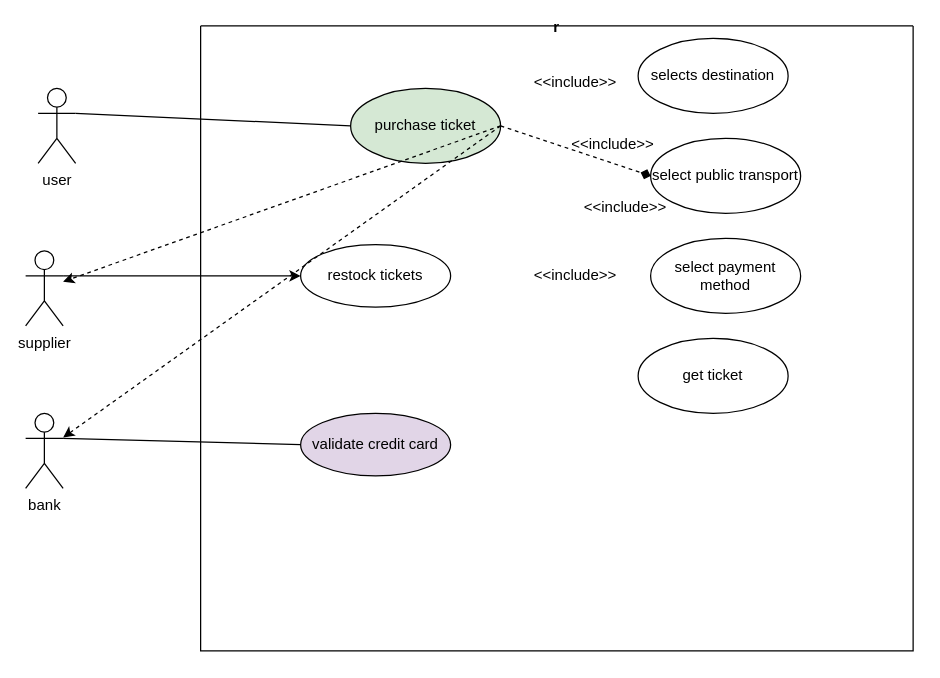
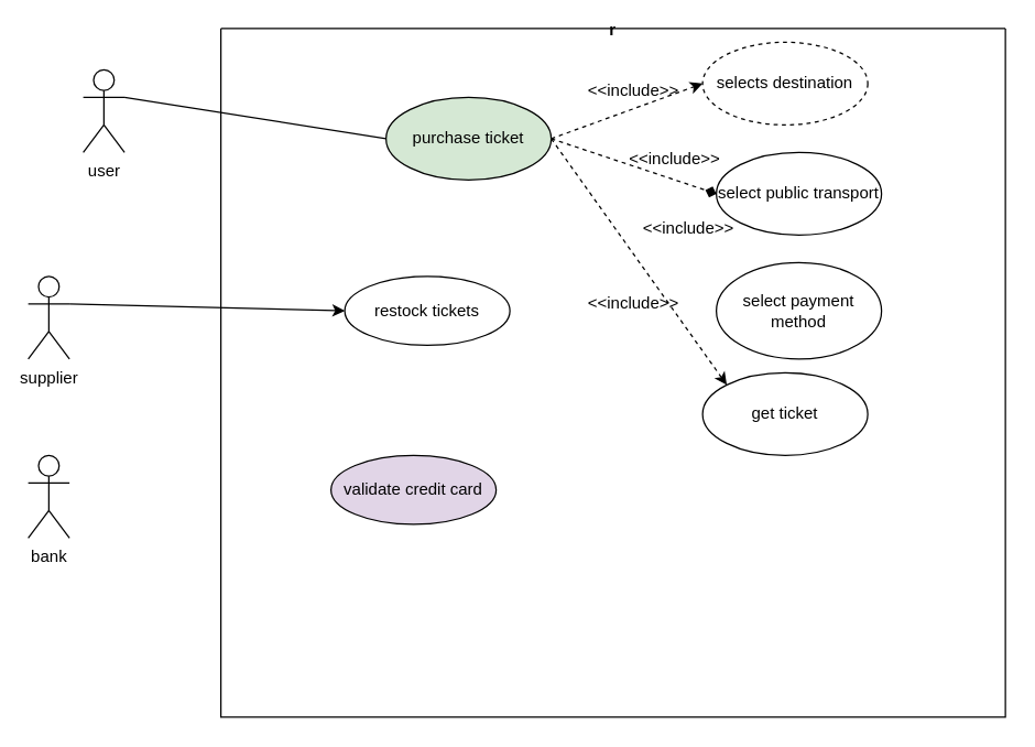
  <mxCell id="0" />
  <mxCell id="1" parent="0" />
- <mxCell id="2" value="user" style="shape=umlActor;verticalLabelPosition=bottom;verticalAlign=top;html=1;outlineConnect=0;" parent="1" vertex="1"><mxGeometry x="30" y="70" width="30" height="60" as="geometry" /></mxCell>
+ <mxCell id="2" value="user" style="shape=umlActor;verticalLabelPosition=bottom;verticalAlign=top;html=1;outlineConnect=0;" parent="1" vertex="1"><mxGeometry x="60" y="50" width="30" height="60" as="geometry" /></mxCell>
  <mxCell id="3" value="r" style="swimlane;startSize=0;" parent="1" vertex="1"><mxGeometry x="160" y="20" width="570" height="500" as="geometry" /></mxCell>
  <mxCell id="4" value="purchase ticket" style="ellipse;whiteSpace=wrap;html=1;fillColor=#d5e8d4;" parent="3" vertex="1"><mxGeometry x="120" y="50" width="120" height="60" as="geometry" /></mxCell>
- <mxCell id="5" value="" style="endArrow=classic;html=1;rounded=0;exitX=1;exitY=0.5;exitDx=0;exitDy=0;dashed=1;" parent="3" source="4" target="19" edge="1"><mxGeometry width="50" height="50" relative="1" as="geometry"><mxPoint x="290" y="360" as="sourcePoint" /><mxPoint x="340" y="310" as="targetPoint" /></mxGeometry></mxCell>
- <mxCell id="6" value="selects destination" style="ellipse;whiteSpace=wrap;html=1;" parent="3" vertex="1"><mxGeometry x="350" y="10" width="120" height="60" as="geometry" /></mxCell>
+ <mxCell id="5" value="" style="endArrow=classic;html=1;rounded=0;exitX=1;exitY=0.5;exitDx=0;exitDy=0;entryX=0;entryY=0.5;entryDx=0;entryDy=0;dashed=1;" parent="3" source="4" target="6" edge="1"><mxGeometry width="50" height="50" relative="1" as="geometry"><mxPoint x="290" y="360" as="sourcePoint" /><mxPoint x="340" y="310" as="targetPoint" /></mxGeometry></mxCell>
+ <mxCell id="6" value="selects destination" style="ellipse;whiteSpace=wrap;html=1;dashed=1;" parent="3" vertex="1"><mxGeometry x="350" y="10" width="120" height="60" as="geometry" /></mxCell>
  <mxCell id="7" value="select public transport" style="ellipse;whiteSpace=wrap;html=1;" parent="3" vertex="1"><mxGeometry x="360" y="90" width="120" height="60" as="geometry" /></mxCell>
- <mxCell id="8" value="select payment method" style="ellipse;whiteSpace=wrap;html=1;" parent="3" vertex="1"><mxGeometry x="360" y="170" width="120" height="60" as="geometry" /></mxCell>
+ <mxCell id="8" value="select payment method" style="ellipse;whiteSpace=wrap;html=1;" parent="3" vertex="1"><mxGeometry x="360" y="170" width="120" height="70" as="geometry" /></mxCell>
  <mxCell id="9" value="" style="endArrow=diamond;html=1;rounded=0;exitX=1;exitY=0.5;exitDx=0;exitDy=0;entryX=0;entryY=0.5;entryDx=0;entryDy=0;dashed=1;" parent="3" source="4" target="7" edge="1"><mxGeometry width="50" height="50" relative="1" as="geometry"><mxPoint x="290" y="360" as="sourcePoint" /><mxPoint x="340" y="310" as="targetPoint" /></mxGeometry></mxCell>
  <mxCell id="10" value="&amp;lt;&amp;lt;include&amp;gt;&amp;gt;" style="text;html=1;strokeColor=none;fillColor=none;align=center;verticalAlign=middle;whiteSpace=wrap;rounded=0;" parent="3" vertex="1"><mxGeometry x="270" y="30" width="60" height="30" as="geometry" /></mxCell>
  <mxCell id="11" value="&amp;lt;&amp;lt;include&amp;gt;&amp;gt;" style="text;html=1;strokeColor=none;fillColor=none;align=center;verticalAlign=middle;whiteSpace=wrap;rounded=0;" parent="3" vertex="1"><mxGeometry x="300" y="80" width="60" height="30" as="geometry" /></mxCell>
- <mxCell id="12" value="restock tickets" style="ellipse;whiteSpace=wrap;html=1;" parent="3" vertex="1"><mxGeometry x="80" y="175" width="120" height="50" as="geometry" /></mxCell>
+ <mxCell id="12" value="restock tickets" style="ellipse;whiteSpace=wrap;html=1;" parent="3" vertex="1"><mxGeometry x="90" y="180" width="120" height="50" as="geometry" /></mxCell>
  <mxCell id="13" value="&amp;lt;&amp;lt;include&amp;gt;&amp;gt;" style="text;html=1;strokeColor=none;fillColor=none;align=center;verticalAlign=middle;whiteSpace=wrap;rounded=0;" parent="3" vertex="1"><mxGeometry x="310" y="130" width="60" height="30" as="geometry" /></mxCell>
  <mxCell id="14" value="validate credit card" style="ellipse;whiteSpace=wrap;html=1;fillColor=#e1d5e7;" parent="3" vertex="1"><mxGeometry x="80" y="310" width="120" height="50" as="geometry" /></mxCell>
  <mxCell id="15" value="get ticket" style="ellipse;whiteSpace=wrap;html=1;" vertex="1" parent="3"><mxGeometry x="350" y="250" width="120" height="60" as="geometry" /></mxCell>
- <mxCell id="16" value="" style="endArrow=classic;html=1;rounded=0;exitX=1;exitY=0.5;exitDx=0;exitDy=0;dashed=1;" edge="1" parent="3" source="4" target="21"><mxGeometry width="50" height="50" relative="1" as="geometry"><mxPoint x="250" y="90" as="sourcePoint" /><mxPoint x="370" y="210" as="targetPoint" /></mxGeometry></mxCell>
+ <mxCell id="16" value="" style="endArrow=classic;html=1;rounded=0;exitX=1;exitY=0.5;exitDx=0;exitDy=0;entryX=0;entryY=0;entryDx=0;entryDy=0;dashed=1;" edge="1" parent="3" source="4" target="15"><mxGeometry width="50" height="50" relative="1" as="geometry"><mxPoint x="250" y="90" as="sourcePoint" /><mxPoint x="370" y="210" as="targetPoint" /></mxGeometry></mxCell>
  <mxCell id="17" value="&amp;lt;&amp;lt;include&amp;gt;&amp;gt;" style="text;html=1;strokeColor=none;fillColor=none;align=center;verticalAlign=middle;whiteSpace=wrap;rounded=0;" vertex="1" parent="3"><mxGeometry x="270" y="185" width="60" height="30" as="geometry" /></mxCell>
  <mxCell id="18" value="" style="endArrow=none;html=1;rounded=0;exitX=1;exitY=0.333;exitDx=0;exitDy=0;exitPerimeter=0;entryX=0;entryY=0.5;entryDx=0;entryDy=0;" parent="1" source="2" target="4" edge="1"><mxGeometry width="50" height="50" relative="1" as="geometry"><mxPoint x="230" y="350" as="sourcePoint" /><mxPoint x="280" y="300" as="targetPoint" /></mxGeometry></mxCell>
  <mxCell id="19" value="supplier" style="shape=umlActor;verticalLabelPosition=bottom;verticalAlign=top;html=1;outlineConnect=0;" parent="1" vertex="1"><mxGeometry x="20" y="200" width="30" height="60" as="geometry" /></mxCell>
  <mxCell id="20" value="" style="endArrow=classic;html=1;rounded=0;exitX=1;exitY=0.333;exitDx=0;exitDy=0;exitPerimeter=0;entryX=0;entryY=0.5;entryDx=0;entryDy=0;" parent="1" source="19" target="12" edge="1"><mxGeometry width="50" height="50" relative="1" as="geometry"><mxPoint x="230" y="340" as="sourcePoint" /><mxPoint x="280" y="290" as="targetPoint" /></mxGeometry></mxCell>
  <mxCell id="21" value="bank&lt;br&gt;" style="shape=umlActor;verticalLabelPosition=bottom;verticalAlign=top;html=1;outlineConnect=0;" parent="1" vertex="1"><mxGeometry x="20" y="330" width="30" height="60" as="geometry" /></mxCell>
- <mxCell id="22" value="" style="endArrow=none;html=1;rounded=0;exitX=1;exitY=0.333;exitDx=0;exitDy=0;exitPerimeter=0;entryX=0;entryY=0.5;entryDx=0;entryDy=0;" parent="1" source="21" target="14" edge="1"><mxGeometry width="50" height="50" relative="1" as="geometry"><mxPoint x="230" y="340" as="sourcePoint" /><mxPoint x="280" y="290" as="targetPoint" /></mxGeometry></mxCell>
